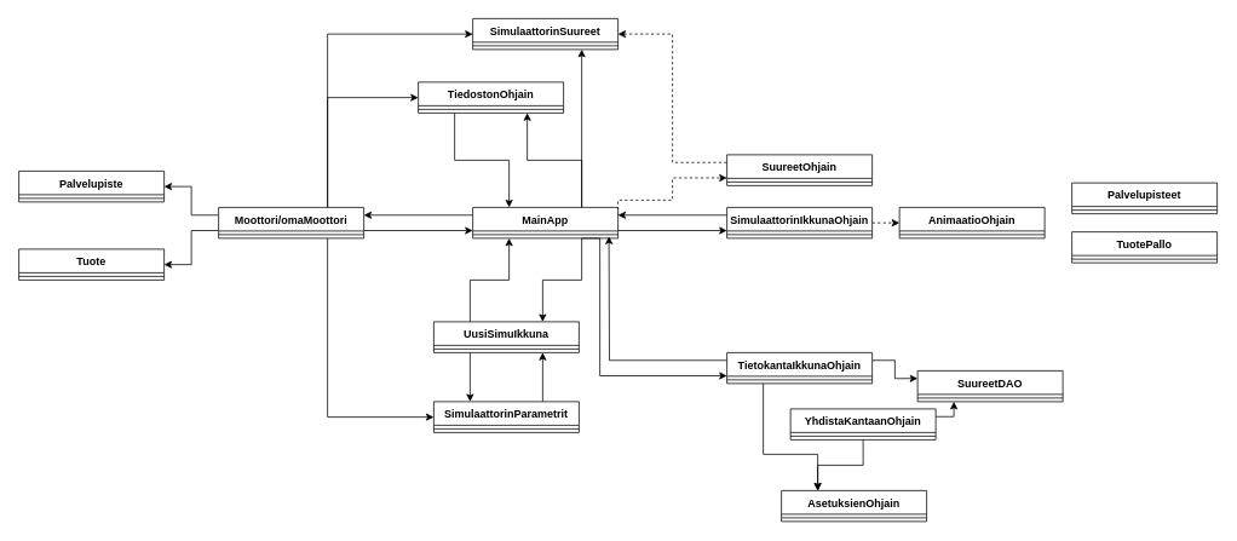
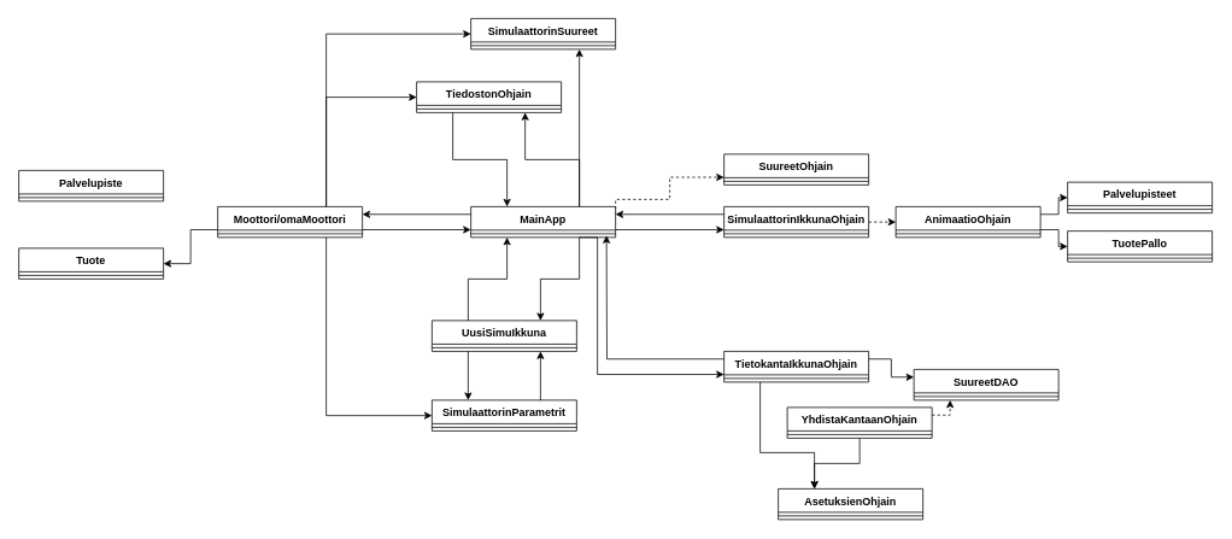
  <mxCell id="0" style=";html=1;" />
  <mxCell id="1" style=";html=1;" parent="0" />
  <mxCell id="2" style="edgeStyle=orthogonalEdgeStyle;rounded=0;orthogonalLoop=1;jettySize=auto;html=1;exitX=0.75;exitY=0;exitDx=0;exitDy=0;entryX=0.75;entryY=1;entryDx=0;entryDy=0;" edge="1" parent="1" source="9" target="52"><mxGeometry relative="1" as="geometry" /></mxCell>
  <mxCell id="3" style="edgeStyle=orthogonalEdgeStyle;rounded=0;orthogonalLoop=1;jettySize=auto;html=1;exitX=1;exitY=0.25;exitDx=0;exitDy=0;entryX=0;entryY=0.75;entryDx=0;entryDy=0;dashed=1;" edge="1" parent="1" source="9" target="28"><mxGeometry relative="1" as="geometry"><Array as="points"><mxPoint x="680" y="220" /><mxPoint x="740" y="220" /><mxPoint x="740" y="196" /></Array></mxGeometry></mxCell>
  <mxCell id="4" style="edgeStyle=orthogonalEdgeStyle;rounded=0;orthogonalLoop=1;jettySize=auto;html=1;exitX=0.75;exitY=0;exitDx=0;exitDy=0;entryX=0.75;entryY=1;entryDx=0;entryDy=0;" edge="1" parent="1" source="9" target="58"><mxGeometry relative="1" as="geometry" /></mxCell>
  <mxCell id="5" style="edgeStyle=orthogonalEdgeStyle;rounded=0;orthogonalLoop=1;jettySize=auto;html=1;exitX=1;exitY=0.75;exitDx=0;exitDy=0;entryX=0;entryY=0.75;entryDx=0;entryDy=0;" edge="1" parent="1" source="9" target="25"><mxGeometry relative="1" as="geometry" /></mxCell>
  <mxCell id="6" style="edgeStyle=orthogonalEdgeStyle;rounded=0;orthogonalLoop=1;jettySize=auto;html=1;exitX=0.75;exitY=1;exitDx=0;exitDy=0;entryX=0.75;entryY=0;entryDx=0;entryDy=0;" edge="1" parent="1" source="9" target="21"><mxGeometry relative="1" as="geometry" /></mxCell>
  <mxCell id="7" style="edgeStyle=orthogonalEdgeStyle;rounded=0;orthogonalLoop=1;jettySize=auto;html=1;exitX=0;exitY=0.25;exitDx=0;exitDy=0;entryX=1;entryY=0.25;entryDx=0;entryDy=0;" edge="1" parent="1" source="9" target="17"><mxGeometry relative="1" as="geometry" /></mxCell>
  <mxCell id="8" style="edgeStyle=orthogonalEdgeStyle;rounded=0;orthogonalLoop=1;jettySize=auto;html=1;exitX=0.75;exitY=1;exitDx=0;exitDy=0;entryX=0;entryY=0.75;entryDx=0;entryDy=0;" edge="1" parent="1" source="9" target="37"><mxGeometry relative="1" as="geometry"><Array as="points"><mxPoint x="660" y="262" /><mxPoint x="660" y="414" /></Array></mxGeometry></mxCell>
  <mxCell id="9" value="MainApp&#10;" style="swimlane;fontStyle=1;align=center;verticalAlign=top;childLayout=stackLayout;horizontal=1;startSize=26;horizontalStack=0;resizeParent=1;resizeParentMax=0;resizeLast=0;collapsible=1;marginBottom=0;" vertex="1" parent="1"><mxGeometry x="520" y="228" width="160" height="34" as="geometry" /></mxCell>
  <mxCell id="10" value="" style="line;strokeWidth=1;fillColor=none;align=left;verticalAlign=middle;spacingTop=-1;spacingLeft=3;spacingRight=3;rotatable=0;labelPosition=right;points=[];portConstraint=eastwest;" vertex="1" parent="9"><mxGeometry y="26" width="160" height="8" as="geometry" /></mxCell>
  <mxCell id="11" style="edgeStyle=orthogonalEdgeStyle;rounded=0;orthogonalLoop=1;jettySize=auto;html=1;exitX=0.75;exitY=0;exitDx=0;exitDy=0;entryX=0;entryY=0.5;entryDx=0;entryDy=0;" edge="1" parent="1" source="17" target="58"><mxGeometry relative="1" as="geometry" /></mxCell>
  <mxCell id="12" style="edgeStyle=orthogonalEdgeStyle;rounded=0;orthogonalLoop=1;jettySize=auto;html=1;exitX=0.75;exitY=0;exitDx=0;exitDy=0;entryX=0;entryY=0.5;entryDx=0;entryDy=0;" edge="1" parent="1" source="17" target="52"><mxGeometry relative="1" as="geometry" /></mxCell>
  <mxCell id="13" style="edgeStyle=orthogonalEdgeStyle;rounded=0;orthogonalLoop=1;jettySize=auto;html=1;exitX=0.75;exitY=1;exitDx=0;exitDy=0;entryX=0;entryY=0.5;entryDx=0;entryDy=0;dashed=0;" edge="1" parent="1" source="17" target="61"><mxGeometry relative="1" as="geometry" /></mxCell>
- <mxCell id="14" style="edgeStyle=orthogonalEdgeStyle;rounded=0;orthogonalLoop=1;jettySize=auto;html=1;exitX=0;exitY=0.25;exitDx=0;exitDy=0;entryX=1;entryY=0.5;entryDx=0;entryDy=0;" edge="1" parent="1" source="17" target="39"><mxGeometry relative="1" as="geometry" /></mxCell>
  <mxCell id="15" style="edgeStyle=orthogonalEdgeStyle;rounded=0;orthogonalLoop=1;jettySize=auto;html=1;exitX=0;exitY=0.75;exitDx=0;exitDy=0;entryX=1;entryY=0.5;entryDx=0;entryDy=0;" edge="1" parent="1" source="17" target="41"><mxGeometry relative="1" as="geometry" /></mxCell>
  <mxCell id="16" style="edgeStyle=orthogonalEdgeStyle;rounded=0;orthogonalLoop=1;jettySize=auto;html=1;exitX=1;exitY=0.75;exitDx=0;exitDy=0;entryX=0;entryY=0.75;entryDx=0;entryDy=0;" edge="1" parent="1" source="17" target="9"><mxGeometry relative="1" as="geometry" /></mxCell>
  <mxCell id="17" value="Moottori/omaMoottori" style="swimlane;fontStyle=1;align=center;verticalAlign=top;childLayout=stackLayout;horizontal=1;startSize=26;horizontalStack=0;resizeParent=1;resizeParentMax=0;resizeLast=0;collapsible=1;marginBottom=0;" vertex="1" parent="1"><mxGeometry x="240" y="228" width="160" height="34" as="geometry" /></mxCell>
  <mxCell id="18" value="" style="line;strokeWidth=1;fillColor=none;align=left;verticalAlign=middle;spacingTop=-1;spacingLeft=3;spacingRight=3;rotatable=0;labelPosition=right;points=[];portConstraint=eastwest;" vertex="1" parent="17"><mxGeometry y="26" width="160" height="8" as="geometry" /></mxCell>
  <mxCell id="19" style="edgeStyle=orthogonalEdgeStyle;rounded=0;orthogonalLoop=1;jettySize=auto;html=1;exitX=0.25;exitY=1;exitDx=0;exitDy=0;entryX=0.25;entryY=0;entryDx=0;entryDy=0;" edge="1" parent="1" source="21" target="61"><mxGeometry relative="1" as="geometry" /></mxCell>
  <mxCell id="20" style="edgeStyle=orthogonalEdgeStyle;rounded=0;orthogonalLoop=1;jettySize=auto;html=1;exitX=0.25;exitY=0;exitDx=0;exitDy=0;entryX=0.25;entryY=1;entryDx=0;entryDy=0;" edge="1" parent="1" source="21" target="9"><mxGeometry relative="1" as="geometry" /></mxCell>
  <mxCell id="21" value="UusiSimuIkkuna" style="swimlane;fontStyle=1;align=center;verticalAlign=top;childLayout=stackLayout;horizontal=1;startSize=26;horizontalStack=0;resizeParent=1;resizeParentMax=0;resizeLast=0;collapsible=1;marginBottom=0;" vertex="1" parent="1"><mxGeometry x="477" y="354" width="160" height="34" as="geometry" /></mxCell>
  <mxCell id="22" value="" style="line;strokeWidth=1;fillColor=none;align=left;verticalAlign=middle;spacingTop=-1;spacingLeft=3;spacingRight=3;rotatable=0;labelPosition=right;points=[];portConstraint=eastwest;" vertex="1" parent="21"><mxGeometry y="26" width="160" height="8" as="geometry" /></mxCell>
  <mxCell id="23" style="edgeStyle=orthogonalEdgeStyle;rounded=0;orthogonalLoop=1;jettySize=auto;html=1;exitX=0;exitY=0.25;exitDx=0;exitDy=0;entryX=1;entryY=0.25;entryDx=0;entryDy=0;" edge="1" parent="1" source="25" target="9"><mxGeometry relative="1" as="geometry" /></mxCell>
  <mxCell id="24" style="edgeStyle=orthogonalEdgeStyle;rounded=0;orthogonalLoop=1;jettySize=auto;html=1;exitX=1;exitY=0.5;exitDx=0;exitDy=0;entryX=0;entryY=0.5;entryDx=0;entryDy=0;dashed=1;" edge="1" parent="1" source="25" target="32"><mxGeometry relative="1" as="geometry" /></mxCell>
  <mxCell id="25" value="SimulaattorinIkkunaOhjain" style="swimlane;fontStyle=1;align=center;verticalAlign=top;childLayout=stackLayout;horizontal=1;startSize=26;horizontalStack=0;resizeParent=1;resizeParentMax=0;resizeLast=0;collapsible=1;marginBottom=0;" vertex="1" parent="1"><mxGeometry x="800" y="228" width="160" height="34" as="geometry" /></mxCell>
  <mxCell id="26" value="" style="line;strokeWidth=1;fillColor=none;align=left;verticalAlign=middle;spacingTop=-1;spacingLeft=3;spacingRight=3;rotatable=0;labelPosition=right;points=[];portConstraint=eastwest;" vertex="1" parent="25"><mxGeometry y="26" width="160" height="8" as="geometry" /></mxCell>
- <mxCell id="27" style="edgeStyle=orthogonalEdgeStyle;rounded=0;orthogonalLoop=1;jettySize=auto;html=1;exitX=0;exitY=0.25;exitDx=0;exitDy=0;entryX=1;entryY=0.5;entryDx=0;entryDy=0;dashed=1;" edge="1" parent="1" source="28" target="58"><mxGeometry relative="1" as="geometry" /></mxCell>
  <mxCell id="28" value="SuureetOhjain" style="swimlane;fontStyle=1;align=center;verticalAlign=top;childLayout=stackLayout;horizontal=1;startSize=26;horizontalStack=0;resizeParent=1;resizeParentMax=0;resizeLast=0;collapsible=1;marginBottom=0;" vertex="1" parent="1"><mxGeometry x="800" y="170" width="160" height="34" as="geometry" /></mxCell>
  <mxCell id="29" value="" style="line;strokeWidth=1;fillColor=none;align=left;verticalAlign=middle;spacingTop=-1;spacingLeft=3;spacingRight=3;rotatable=0;labelPosition=right;points=[];portConstraint=eastwest;" vertex="1" parent="28"><mxGeometry y="26" width="160" height="8" as="geometry" /></mxCell>
+ <mxCell id="30" style="edgeStyle=orthogonalEdgeStyle;rounded=0;orthogonalLoop=1;jettySize=auto;html=1;exitX=1;exitY=0.25;exitDx=0;exitDy=0;" edge="1" parent="1" source="32" target="54"><mxGeometry relative="1" as="geometry" /></mxCell>
+ <mxCell id="31" style="edgeStyle=orthogonalEdgeStyle;rounded=0;orthogonalLoop=1;jettySize=auto;html=1;exitX=1;exitY=0.75;exitDx=0;exitDy=0;" edge="1" parent="1" source="32" target="56"><mxGeometry relative="1" as="geometry" /></mxCell>
  <mxCell id="32" value="AnimaatioOhjain" style="swimlane;fontStyle=1;align=center;verticalAlign=top;childLayout=stackLayout;horizontal=1;startSize=26;horizontalStack=0;resizeParent=1;resizeParentMax=0;resizeLast=0;collapsible=1;marginBottom=0;" vertex="1" parent="1"><mxGeometry x="990" y="228" width="160" height="34" as="geometry" /></mxCell>
  <mxCell id="33" value="" style="line;strokeWidth=1;fillColor=none;align=left;verticalAlign=middle;spacingTop=-1;spacingLeft=3;spacingRight=3;rotatable=0;labelPosition=right;points=[];portConstraint=eastwest;" vertex="1" parent="32"><mxGeometry y="26" width="160" height="8" as="geometry" /></mxCell>
  <mxCell id="34" style="edgeStyle=orthogonalEdgeStyle;rounded=0;orthogonalLoop=1;jettySize=auto;html=1;exitX=1;exitY=0.25;exitDx=0;exitDy=0;entryX=0;entryY=0.25;entryDx=0;entryDy=0;" edge="1" parent="1" source="37" target="47"><mxGeometry relative="1" as="geometry" /></mxCell>
  <mxCell id="35" style="edgeStyle=orthogonalEdgeStyle;rounded=0;orthogonalLoop=1;jettySize=auto;html=1;exitX=0.25;exitY=1;exitDx=0;exitDy=0;entryX=0.25;entryY=0;entryDx=0;entryDy=0;" edge="1" parent="1" source="37" target="49"><mxGeometry relative="1" as="geometry"><Array as="points"><mxPoint x="840" y="500" /><mxPoint x="900" y="500" /></Array></mxGeometry></mxCell>
  <mxCell id="36" style="edgeStyle=orthogonalEdgeStyle;rounded=0;orthogonalLoop=1;jettySize=auto;html=1;exitX=0;exitY=0.25;exitDx=0;exitDy=0;" edge="1" parent="1" source="37"><mxGeometry relative="1" as="geometry"><mxPoint x="670" y="260" as="targetPoint" /></mxGeometry></mxCell>
  <mxCell id="37" value="TietokantaIkkunaOhjain" style="swimlane;fontStyle=1;align=center;verticalAlign=top;childLayout=stackLayout;horizontal=1;startSize=26;horizontalStack=0;resizeParent=1;resizeParentMax=0;resizeLast=0;collapsible=1;marginBottom=0;" vertex="1" parent="1"><mxGeometry x="800" y="388" width="160" height="34" as="geometry" /></mxCell>
  <mxCell id="38" value="" style="line;strokeWidth=1;fillColor=none;align=left;verticalAlign=middle;spacingTop=-1;spacingLeft=3;spacingRight=3;rotatable=0;labelPosition=right;points=[];portConstraint=eastwest;" vertex="1" parent="37"><mxGeometry y="26" width="160" height="8" as="geometry" /></mxCell>
  <mxCell id="39" value="Palvelupiste" style="swimlane;fontStyle=1;align=center;verticalAlign=top;childLayout=stackLayout;horizontal=1;startSize=26;horizontalStack=0;resizeParent=1;resizeParentMax=0;resizeLast=0;collapsible=1;marginBottom=0;" vertex="1" parent="1"><mxGeometry x="20" y="188" width="160" height="34" as="geometry" /></mxCell>
  <mxCell id="40" value="" style="line;strokeWidth=1;fillColor=none;align=left;verticalAlign=middle;spacingTop=-1;spacingLeft=3;spacingRight=3;rotatable=0;labelPosition=right;points=[];portConstraint=eastwest;" vertex="1" parent="39"><mxGeometry y="26" width="160" height="8" as="geometry" /></mxCell>
  <mxCell id="41" value="Tuote" style="swimlane;fontStyle=1;align=center;verticalAlign=top;childLayout=stackLayout;horizontal=1;startSize=26;horizontalStack=0;resizeParent=1;resizeParentMax=0;resizeLast=0;collapsible=1;marginBottom=0;" vertex="1" parent="1"><mxGeometry x="20" y="274" width="160" height="34" as="geometry" /></mxCell>
  <mxCell id="42" value="" style="line;strokeWidth=1;fillColor=none;align=left;verticalAlign=middle;spacingTop=-1;spacingLeft=3;spacingRight=3;rotatable=0;labelPosition=right;points=[];portConstraint=eastwest;" vertex="1" parent="41"><mxGeometry y="26" width="160" height="8" as="geometry" /></mxCell>
- <mxCell id="43" style="edgeStyle=orthogonalEdgeStyle;rounded=0;orthogonalLoop=1;jettySize=auto;html=1;exitX=1;exitY=0.25;exitDx=0;exitDy=0;entryX=0.25;entryY=1;entryDx=0;entryDy=0;" edge="1" parent="1" source="45" target="47"><mxGeometry relative="1" as="geometry" /></mxCell>
+ <mxCell id="43" style="edgeStyle=orthogonalEdgeStyle;rounded=0;orthogonalLoop=1;jettySize=auto;html=1;exitX=1;exitY=0.25;exitDx=0;exitDy=0;entryX=0.25;entryY=1;entryDx=0;entryDy=0;dashed=1;" edge="1" parent="1" source="45" target="47"><mxGeometry relative="1" as="geometry" /></mxCell>
  <mxCell id="44" style="edgeStyle=orthogonalEdgeStyle;rounded=0;orthogonalLoop=1;jettySize=auto;html=1;exitX=0.5;exitY=1;exitDx=0;exitDy=0;entryX=0.25;entryY=0;entryDx=0;entryDy=0;" edge="1" parent="1" source="45" target="49"><mxGeometry relative="1" as="geometry" /></mxCell>
  <mxCell id="45" value="YhdistaKantaanOhjain" style="swimlane;fontStyle=1;align=center;verticalAlign=top;childLayout=stackLayout;horizontal=1;startSize=26;horizontalStack=0;resizeParent=1;resizeParentMax=0;resizeLast=0;collapsible=1;marginBottom=0;" vertex="1" parent="1"><mxGeometry x="870" y="450" width="160" height="34" as="geometry" /></mxCell>
  <mxCell id="46" value="" style="line;strokeWidth=1;fillColor=none;align=left;verticalAlign=middle;spacingTop=-1;spacingLeft=3;spacingRight=3;rotatable=0;labelPosition=right;points=[];portConstraint=eastwest;" vertex="1" parent="45"><mxGeometry y="26" width="160" height="8" as="geometry" /></mxCell>
  <mxCell id="47" value="SuureetDAO" style="swimlane;fontStyle=1;align=center;verticalAlign=top;childLayout=stackLayout;horizontal=1;startSize=26;horizontalStack=0;resizeParent=1;resizeParentMax=0;resizeLast=0;collapsible=1;marginBottom=0;" vertex="1" parent="1"><mxGeometry x="1010" y="408" width="160" height="34" as="geometry" /></mxCell>
  <mxCell id="48" value="" style="line;strokeWidth=1;fillColor=none;align=left;verticalAlign=middle;spacingTop=-1;spacingLeft=3;spacingRight=3;rotatable=0;labelPosition=right;points=[];portConstraint=eastwest;" vertex="1" parent="47"><mxGeometry y="26" width="160" height="8" as="geometry" /></mxCell>
  <mxCell id="49" value="AsetuksienOhjain" style="swimlane;fontStyle=1;align=center;verticalAlign=top;childLayout=stackLayout;horizontal=1;startSize=26;horizontalStack=0;resizeParent=1;resizeParentMax=0;resizeLast=0;collapsible=1;marginBottom=0;" vertex="1" parent="1"><mxGeometry x="860" y="540" width="160" height="34" as="geometry" /></mxCell>
  <mxCell id="50" value="" style="line;strokeWidth=1;fillColor=none;align=left;verticalAlign=middle;spacingTop=-1;spacingLeft=3;spacingRight=3;rotatable=0;labelPosition=right;points=[];portConstraint=eastwest;" vertex="1" parent="49"><mxGeometry y="26" width="160" height="8" as="geometry" /></mxCell>
  <mxCell id="51" style="edgeStyle=orthogonalEdgeStyle;rounded=0;orthogonalLoop=1;jettySize=auto;html=1;exitX=0.25;exitY=1;exitDx=0;exitDy=0;entryX=0.25;entryY=0;entryDx=0;entryDy=0;" edge="1" parent="1" source="52" target="9"><mxGeometry relative="1" as="geometry" /></mxCell>
  <mxCell id="52" value="TiedostonOhjain" style="swimlane;fontStyle=1;align=center;verticalAlign=top;childLayout=stackLayout;horizontal=1;startSize=26;horizontalStack=0;resizeParent=1;resizeParentMax=0;resizeLast=0;collapsible=1;marginBottom=0;" vertex="1" parent="1"><mxGeometry x="460" y="90" width="160" height="34" as="geometry" /></mxCell>
  <mxCell id="53" value="" style="line;strokeWidth=1;fillColor=none;align=left;verticalAlign=middle;spacingTop=-1;spacingLeft=3;spacingRight=3;rotatable=0;labelPosition=right;points=[];portConstraint=eastwest;" vertex="1" parent="52"><mxGeometry y="26" width="160" height="8" as="geometry" /></mxCell>
  <mxCell id="54" value="Palvelupisteet" style="swimlane;fontStyle=1;align=center;verticalAlign=top;childLayout=stackLayout;horizontal=1;startSize=26;horizontalStack=0;resizeParent=1;resizeParentMax=0;resizeLast=0;collapsible=1;marginBottom=0;" vertex="1" parent="1"><mxGeometry x="1180" y="201" width="160" height="34" as="geometry" /></mxCell>
  <mxCell id="55" value="" style="line;strokeWidth=1;fillColor=none;align=left;verticalAlign=middle;spacingTop=-1;spacingLeft=3;spacingRight=3;rotatable=0;labelPosition=right;points=[];portConstraint=eastwest;" vertex="1" parent="54"><mxGeometry y="26" width="160" height="8" as="geometry" /></mxCell>
  <mxCell id="56" value="TuotePallo" style="swimlane;fontStyle=1;align=center;verticalAlign=top;childLayout=stackLayout;horizontal=1;startSize=26;horizontalStack=0;resizeParent=1;resizeParentMax=0;resizeLast=0;collapsible=1;marginBottom=0;" vertex="1" parent="1"><mxGeometry x="1180" y="255" width="160" height="34" as="geometry" /></mxCell>
  <mxCell id="57" value="" style="line;strokeWidth=1;fillColor=none;align=left;verticalAlign=middle;spacingTop=-1;spacingLeft=3;spacingRight=3;rotatable=0;labelPosition=right;points=[];portConstraint=eastwest;" vertex="1" parent="56"><mxGeometry y="26" width="160" height="8" as="geometry" /></mxCell>
  <mxCell id="58" value="SimulaattorinSuureet" style="swimlane;fontStyle=1;align=center;verticalAlign=top;childLayout=stackLayout;horizontal=1;startSize=26;horizontalStack=0;resizeParent=1;resizeParentMax=0;resizeLast=0;collapsible=1;marginBottom=0;" vertex="1" parent="1"><mxGeometry x="520" y="20" width="160" height="34" as="geometry" /></mxCell>
  <mxCell id="59" value="" style="line;strokeWidth=1;fillColor=none;align=left;verticalAlign=middle;spacingTop=-1;spacingLeft=3;spacingRight=3;rotatable=0;labelPosition=right;points=[];portConstraint=eastwest;" vertex="1" parent="58"><mxGeometry y="26" width="160" height="8" as="geometry" /></mxCell>
  <mxCell id="60" style="edgeStyle=orthogonalEdgeStyle;rounded=0;orthogonalLoop=1;jettySize=auto;html=1;exitX=0.75;exitY=0;exitDx=0;exitDy=0;entryX=0.75;entryY=1;entryDx=0;entryDy=0;" edge="1" parent="1" source="61" target="21"><mxGeometry relative="1" as="geometry" /></mxCell>
  <mxCell id="61" value="SimulaattorinParametrit" style="swimlane;fontStyle=1;align=center;verticalAlign=top;childLayout=stackLayout;horizontal=1;startSize=26;horizontalStack=0;resizeParent=1;resizeParentMax=0;resizeLast=0;collapsible=1;marginBottom=0;" vertex="1" parent="1"><mxGeometry x="477" y="442" width="160" height="34" as="geometry" /></mxCell>
  <mxCell id="62" value="" style="line;strokeWidth=1;fillColor=none;align=left;verticalAlign=middle;spacingTop=-1;spacingLeft=3;spacingRight=3;rotatable=0;labelPosition=right;points=[];portConstraint=eastwest;" vertex="1" parent="61"><mxGeometry y="26" width="160" height="8" as="geometry" /></mxCell>
